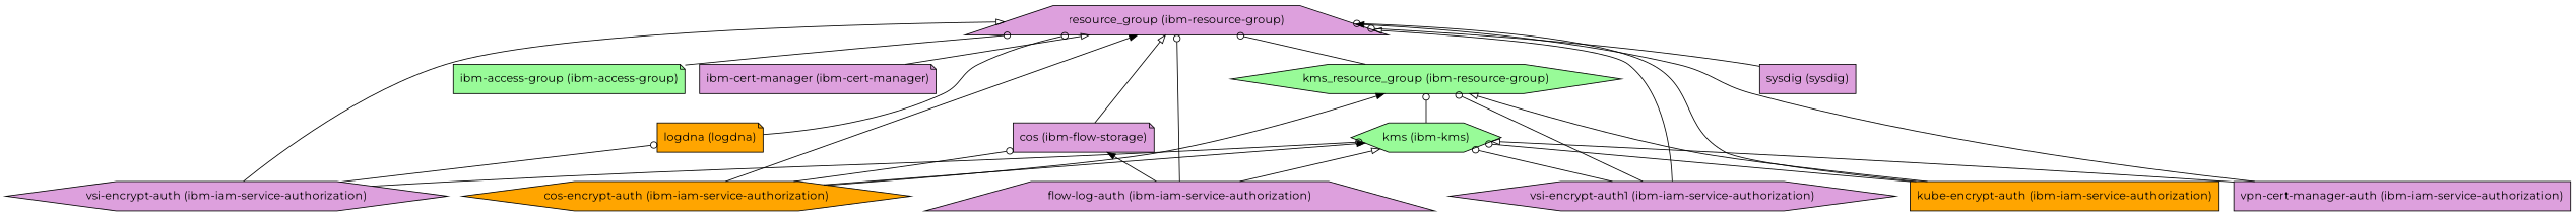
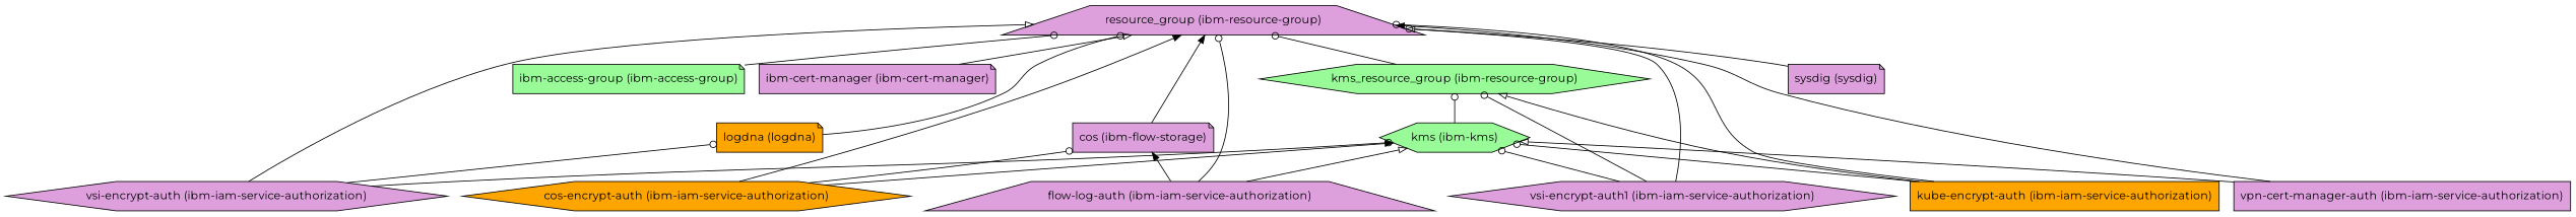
  digraph {
    fontname=Montserrat
    rankdir=BT
    node [fillcolor=plum fontname=Montserrat shape=hexagon style=filled]
    edge [arrowhead=odot fontname=Montserrat]
    "kms_resource_group (ibm-resource-group)" [fillcolor=palegreen]
    "resource_group (ibm-resource-group)" [shape=trapezium]
    "ibm-access-group (ibm-access-group)" [fillcolor=palegreen shape=note]
    "ibm-cert-manager (ibm-cert-manager)" [shape=note]
    "vsi-encrypt-auth (ibm-iam-service-authorization)"
    "kms (ibm-kms)" [fillcolor=palegreen]
    "logdna (logdna)" [fillcolor=orange shape=note]
    "cos-encrypt-auth (ibm-iam-service-authorization)" [fillcolor=orange]
    n9 [label="cos (ibm-flow-storage)" shape=note]
    "flow-log-auth (ibm-iam-service-authorization)" [shape=trapezium]
    "vsi-encrypt-auth1 (ibm-iam-service-authorization)"
    "kube-encrypt-auth (ibm-iam-service-authorization)" [fillcolor=orange shape=box]
    "vpn-cert-manager-auth (ibm-iam-service-authorization)" [shape=box]
-   "sysdig (sysdig)" [shape=box]
+   "sysdig (sysdig)" [shape=note]
    "kms_resource_group (ibm-resource-group)" -> "resource_group (ibm-resource-group)"
    "ibm-access-group (ibm-access-group)" -> "resource_group (ibm-resource-group)"
    "ibm-cert-manager (ibm-cert-manager)" -> "resource_group (ibm-resource-group)" [arrowhead=onormal]
    "vsi-encrypt-auth (ibm-iam-service-authorization)" -> "resource_group (ibm-resource-group)" [arrowhead=onormal]
    "vsi-encrypt-auth (ibm-iam-service-authorization)" -> "kms (ibm-kms)"
    "vsi-encrypt-auth (ibm-iam-service-authorization)" -> "logdna (logdna)"
    "kms (ibm-kms)" -> "kms_resource_group (ibm-resource-group)"
    "logdna (logdna)" -> "resource_group (ibm-resource-group)"
-   "cos-encrypt-auth (ibm-iam-service-authorization)" -> "kms_resource_group (ibm-resource-group)" [arrowhead=normal]
    "cos-encrypt-auth (ibm-iam-service-authorization)" -> "resource_group (ibm-resource-group)" [arrowhead=normal]
    "cos-encrypt-auth (ibm-iam-service-authorization)" -> "kms (ibm-kms)" [arrowhead=normal]
    "cos-encrypt-auth (ibm-iam-service-authorization)" -> n9
-   n9 -> "resource_group (ibm-resource-group)" [arrowhead=onormal]
+   n9 -> "resource_group (ibm-resource-group)" [arrowhead=normal]
    "flow-log-auth (ibm-iam-service-authorization)" -> "resource_group (ibm-resource-group)"
    "flow-log-auth (ibm-iam-service-authorization)" -> "kms (ibm-kms)" [arrowhead=onormal]
    "flow-log-auth (ibm-iam-service-authorization)" -> n9 [arrowhead=normal]
    "vsi-encrypt-auth1 (ibm-iam-service-authorization)" -> "kms_resource_group (ibm-resource-group)"
    "vsi-encrypt-auth1 (ibm-iam-service-authorization)" -> "resource_group (ibm-resource-group)" [arrowhead=onormal]
    "vsi-encrypt-auth1 (ibm-iam-service-authorization)" -> "kms (ibm-kms)"
    "kube-encrypt-auth (ibm-iam-service-authorization)" -> "kms_resource_group (ibm-resource-group)" [arrowhead=onormal]
    "kube-encrypt-auth (ibm-iam-service-authorization)" -> "resource_group (ibm-resource-group)"
    "kube-encrypt-auth (ibm-iam-service-authorization)" -> "kms (ibm-kms)"
    "vpn-cert-manager-auth (ibm-iam-service-authorization)" -> "resource_group (ibm-resource-group)" [arrowhead=normal]
    "vpn-cert-manager-auth (ibm-iam-service-authorization)" -> "kms (ibm-kms)" [arrowhead=onormal]
    "sysdig (sysdig)" -> "resource_group (ibm-resource-group)"
  }
